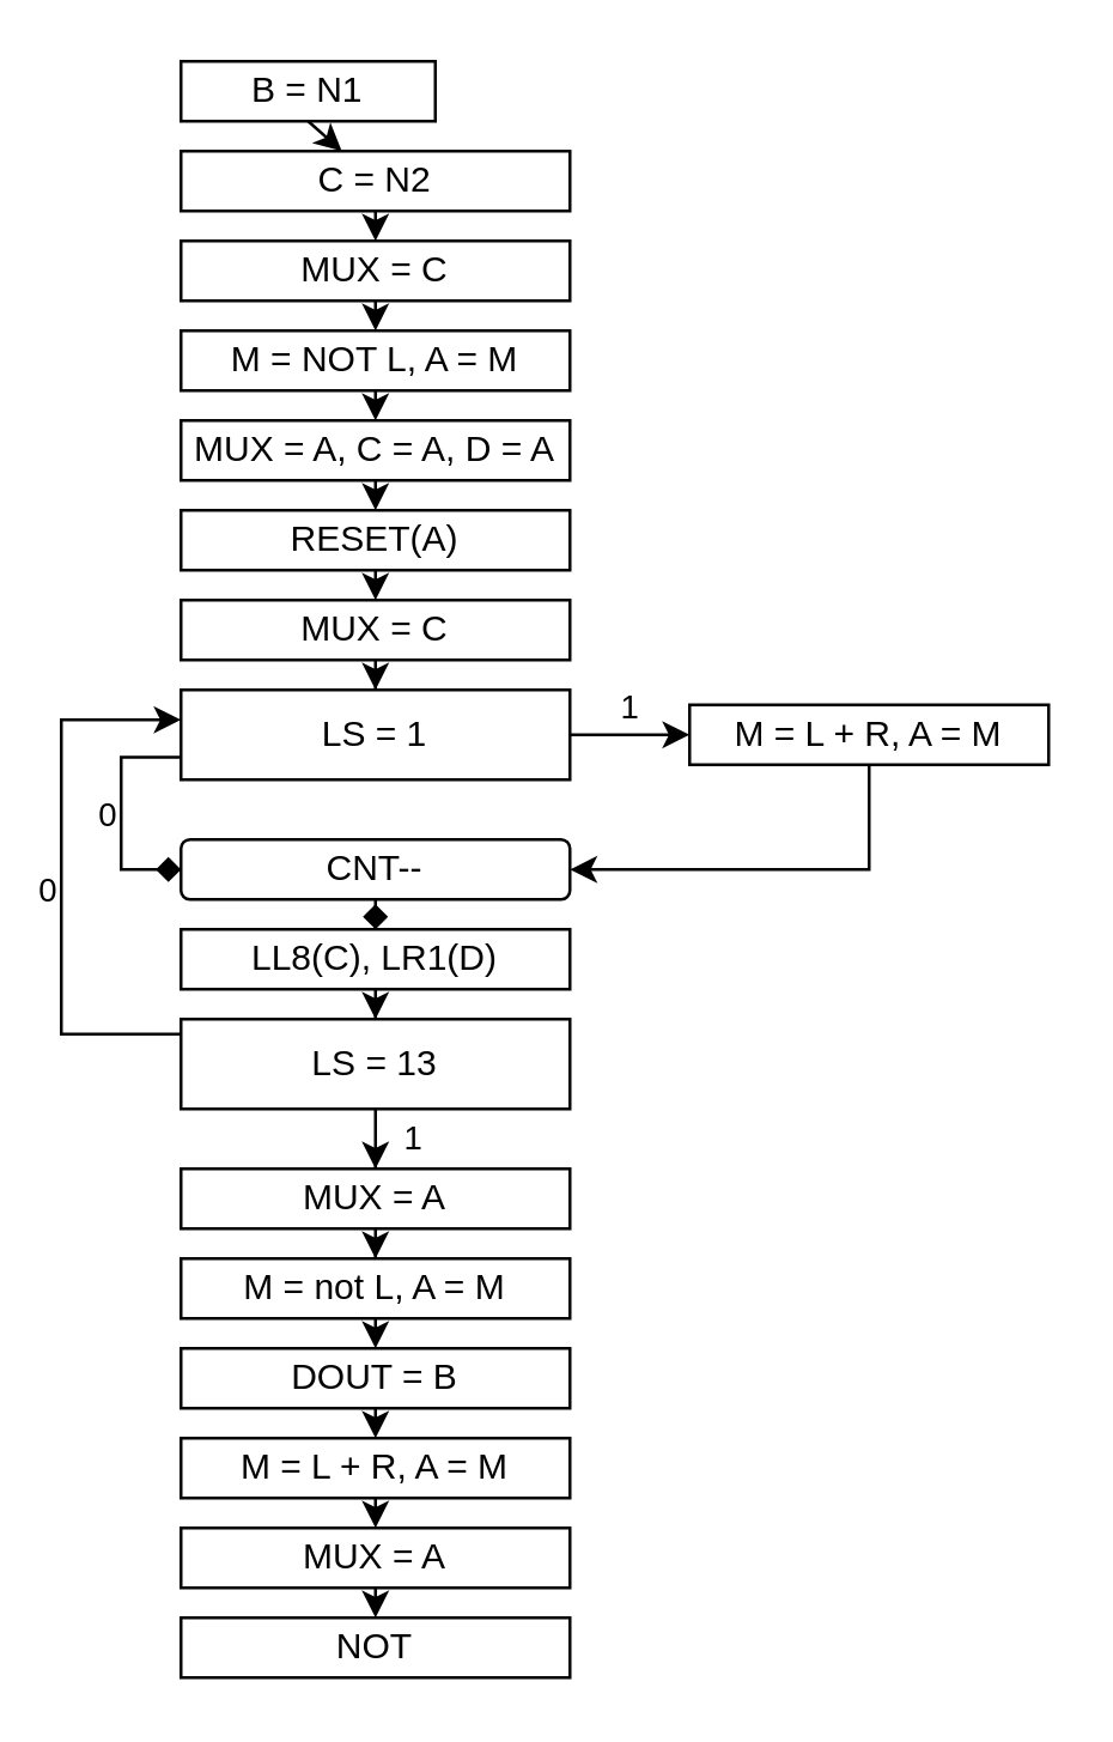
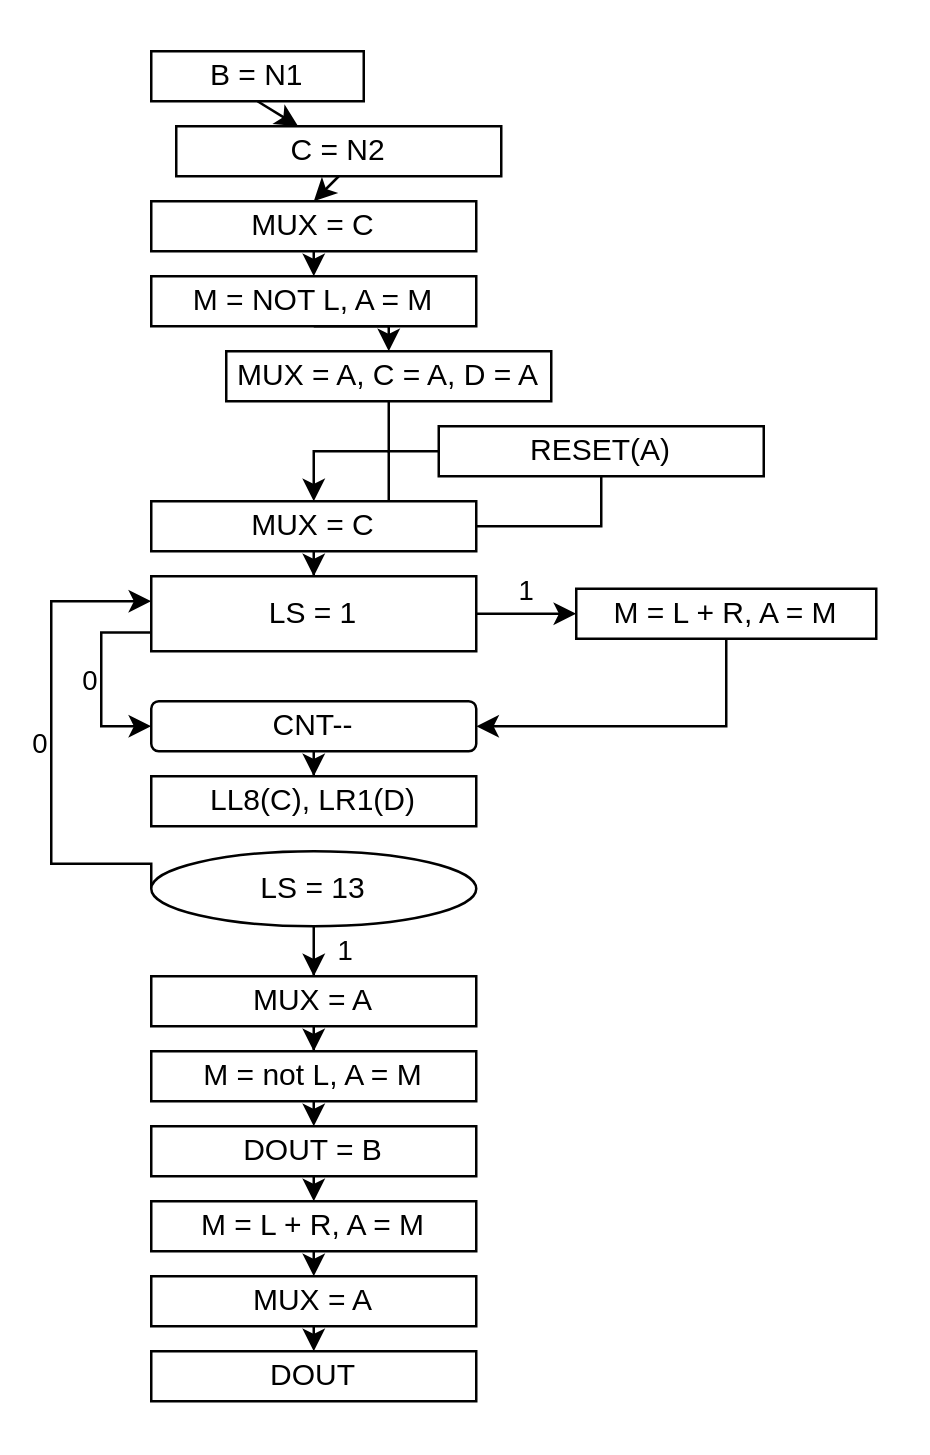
  <mxCell id="0" />
  <mxCell id="1" parent="0" />
  <mxCell id="2" value="B = N1" style="rounded=0;whiteSpace=wrap;html=1;" vertex="1" parent="1"><mxGeometry x="60" y="20" width="85" height="20" as="geometry" /></mxCell>
- <mxCell id="3" value="C = N2" style="rounded=0;whiteSpace=wrap;html=1;" vertex="1" parent="1"><mxGeometry x="60" y="50" width="130" height="20" as="geometry" /></mxCell>
+ <mxCell id="3" value="C = N2" style="rounded=0;whiteSpace=wrap;html=1;" vertex="1" parent="1"><mxGeometry x="70" y="50" width="130" height="20" as="geometry" /></mxCell>
  <mxCell id="4" value="" style="endArrow=classic;html=1;exitX=0.5;exitY=1;exitDx=0;exitDy=0;" edge="1" parent="1" source="2" target="3"><mxGeometry width="50" height="50" relative="1" as="geometry"><mxPoint x="140" y="30" as="sourcePoint" /><mxPoint x="90" y="80" as="targetPoint" /></mxGeometry></mxCell>
  <mxCell id="5" style="edgeStyle=orthogonalEdgeStyle;rounded=0;orthogonalLoop=1;jettySize=auto;html=1;exitX=0.5;exitY=1;exitDx=0;exitDy=0;entryX=0.5;entryY=0;entryDx=0;entryDy=0;" edge="1" parent="1" source="6" target="8"><mxGeometry relative="1" as="geometry" /></mxCell>
  <mxCell id="6" value="MUX = C" style="rounded=0;whiteSpace=wrap;html=1;" vertex="1" parent="1"><mxGeometry x="60" y="80" width="130" height="20" as="geometry" /></mxCell>
  <mxCell id="7" style="edgeStyle=orthogonalEdgeStyle;rounded=0;orthogonalLoop=1;jettySize=auto;html=1;exitX=0.5;exitY=1;exitDx=0;exitDy=0;entryX=0.5;entryY=0;entryDx=0;entryDy=0;" edge="1" parent="1" source="8" target="10"><mxGeometry relative="1" as="geometry" /></mxCell>
  <mxCell id="8" value="M = NOT L, A = M" style="rounded=0;whiteSpace=wrap;html=1;" vertex="1" parent="1"><mxGeometry x="60" y="110" width="130" height="20" as="geometry" /></mxCell>
  <mxCell id="9" style="edgeStyle=orthogonalEdgeStyle;rounded=0;orthogonalLoop=1;jettySize=auto;html=1;exitX=0.5;exitY=1;exitDx=0;exitDy=0;entryX=0.5;entryY=0;entryDx=0;entryDy=0;" edge="1" parent="1" source="10" target="12"><mxGeometry relative="1" as="geometry" /></mxCell>
- <mxCell id="10" value="MUX = A, C = A, D = A" style="rounded=0;whiteSpace=wrap;html=1;" vertex="1" parent="1"><mxGeometry x="60" y="140" width="130" height="20" as="geometry" /></mxCell>
+ <mxCell id="10" value="MUX = A, C = A, D = A" style="rounded=0;whiteSpace=wrap;html=1;" vertex="1" parent="1"><mxGeometry x="90" y="140" width="130" height="20" as="geometry" /></mxCell>
  <mxCell id="11" style="edgeStyle=orthogonalEdgeStyle;rounded=0;orthogonalLoop=1;jettySize=auto;html=1;exitX=0.5;exitY=1;exitDx=0;exitDy=0;entryX=0.5;entryY=0;entryDx=0;entryDy=0;" edge="1" parent="1" source="12" target="14"><mxGeometry relative="1" as="geometry" /></mxCell>
- <mxCell id="12" value="RESET(A)" style="rounded=0;whiteSpace=wrap;html=1;" vertex="1" parent="1"><mxGeometry x="60" y="170" width="130" height="20" as="geometry" /></mxCell>
+ <mxCell id="12" value="RESET(A)" style="rounded=0;whiteSpace=wrap;html=1;" vertex="1" parent="1"><mxGeometry x="175" y="170" width="130" height="20" as="geometry" /></mxCell>
  <mxCell id="13" value="" style="edgeStyle=orthogonalEdgeStyle;rounded=0;orthogonalLoop=1;jettySize=auto;html=1;" edge="1" parent="1" source="14" target="17"><mxGeometry relative="1" as="geometry" /></mxCell>
  <mxCell id="14" value="MUX = C" style="rounded=0;whiteSpace=wrap;html=1;" vertex="1" parent="1"><mxGeometry x="60" y="200" width="130" height="20" as="geometry" /></mxCell>
  <mxCell id="15" value="1" style="edgeStyle=orthogonalEdgeStyle;rounded=0;orthogonalLoop=1;jettySize=auto;html=1;labelPosition=center;verticalLabelPosition=top;align=center;verticalAlign=bottom;" edge="1" parent="1" source="17" target="30"><mxGeometry relative="1" as="geometry" /></mxCell>
- <mxCell id="16" value="0" style="edgeStyle=orthogonalEdgeStyle;rounded=0;orthogonalLoop=1;jettySize=auto;html=1;exitX=0;exitY=0.75;exitDx=0;exitDy=0;entryX=0;entryY=0.5;entryDx=0;entryDy=0;labelPosition=left;verticalLabelPosition=middle;align=right;verticalAlign=middle;endArrow=diamond;" edge="1" parent="1" source="17" target="19"><mxGeometry relative="1" as="geometry"><mxPoint x="40" y="310" as="targetPoint" /><Array as="points"><mxPoint x="40" y="252" /><mxPoint x="40" y="290" /></Array></mxGeometry></mxCell>
+ <mxCell id="16" value="0" style="edgeStyle=orthogonalEdgeStyle;rounded=0;orthogonalLoop=1;jettySize=auto;html=1;exitX=0;exitY=0.75;exitDx=0;exitDy=0;entryX=0;entryY=0.5;entryDx=0;entryDy=0;labelPosition=left;verticalLabelPosition=middle;align=right;verticalAlign=middle;" edge="1" parent="1" source="17" target="19"><mxGeometry relative="1" as="geometry"><mxPoint x="40" y="310" as="targetPoint" /><Array as="points"><mxPoint x="40" y="252" /><mxPoint x="40" y="290" /></Array></mxGeometry></mxCell>
  <mxCell id="17" value="LS = 1" style="rounded=0;whiteSpace=wrap;html=1;" vertex="1" parent="1"><mxGeometry x="60" y="230" width="130" height="30" as="geometry" /></mxCell>
- <mxCell id="18" value="" style="edgeStyle=orthogonalEdgeStyle;rounded=0;orthogonalLoop=1;jettySize=auto;html=1;endArrow=diamond;" edge="1" parent="1" source="19" target="21"><mxGeometry relative="1" as="geometry" /></mxCell>
+ <mxCell id="18" value="" style="edgeStyle=orthogonalEdgeStyle;rounded=0;orthogonalLoop=1;jettySize=auto;html=1;" edge="1" parent="1" source="19" target="21"><mxGeometry relative="1" as="geometry" /></mxCell>
  <mxCell id="19" value="CNT--" style="whiteSpace=wrap;html=1;rounded=1;" vertex="1" parent="1"><mxGeometry x="60" y="280" width="130" height="20" as="geometry" /></mxCell>
- <mxCell id="20" value="" style="edgeStyle=orthogonalEdgeStyle;rounded=0;orthogonalLoop=1;jettySize=auto;html=1;" edge="1" parent="1" source="21" target="24"><mxGeometry relative="1" as="geometry" /></mxCell>
  <mxCell id="21" value="LL8(C), LR1(D)" style="rounded=0;whiteSpace=wrap;html=1;" vertex="1" parent="1"><mxGeometry x="60" y="310" width="130" height="20" as="geometry" /></mxCell>
  <mxCell id="22" value="1" style="edgeStyle=orthogonalEdgeStyle;rounded=0;orthogonalLoop=1;jettySize=auto;html=1;labelPosition=right;verticalLabelPosition=middle;align=left;verticalAlign=middle;spacingRight=0;labelBackgroundColor=none;fontSize=11;spacing=10;" edge="1" parent="1" source="24" target="26"><mxGeometry relative="1" as="geometry" /></mxCell>
  <mxCell id="23" value="0" style="edgeStyle=orthogonalEdgeStyle;rounded=0;orthogonalLoop=1;jettySize=auto;html=1;exitX=0;exitY=0.5;exitDx=0;exitDy=0;labelPosition=left;verticalLabelPosition=middle;align=right;verticalAlign=middle;" edge="1" parent="1" source="24"><mxGeometry relative="1" as="geometry"><mxPoint x="60" y="240" as="targetPoint" /><Array as="points"><mxPoint x="20" y="345" /><mxPoint x="20" y="240" /></Array></mxGeometry></mxCell>
- <mxCell id="24" value="LS = 13" style="rounded=0;whiteSpace=wrap;html=1;" vertex="1" parent="1"><mxGeometry x="60" y="340" width="130" height="30" as="geometry" /></mxCell>
+ <mxCell id="24" value="LS = 13" style="ellipse;whiteSpace=wrap;html=1;" vertex="1" parent="1"><mxGeometry x="60" y="340" width="130" height="30" as="geometry" /></mxCell>
  <mxCell id="25" value="" style="edgeStyle=orthogonalEdgeStyle;rounded=0;orthogonalLoop=1;jettySize=auto;html=1;" edge="1" parent="1" source="26" target="28"><mxGeometry relative="1" as="geometry" /></mxCell>
  <mxCell id="26" value="MUX = A" style="rounded=0;whiteSpace=wrap;html=1;" vertex="1" parent="1"><mxGeometry x="60" y="390" width="130" height="20" as="geometry" /></mxCell>
  <mxCell id="27" style="edgeStyle=orthogonalEdgeStyle;rounded=0;orthogonalLoop=1;jettySize=auto;html=1;exitX=0.5;exitY=1;exitDx=0;exitDy=0;entryX=0.5;entryY=0;entryDx=0;entryDy=0;" edge="1" parent="1" source="28" target="32"><mxGeometry relative="1" as="geometry" /></mxCell>
  <mxCell id="28" value="M = not L, A = M" style="rounded=0;whiteSpace=wrap;html=1;" vertex="1" parent="1"><mxGeometry x="60" y="420" width="130" height="20" as="geometry" /></mxCell>
  <mxCell id="29" style="edgeStyle=orthogonalEdgeStyle;rounded=0;orthogonalLoop=1;jettySize=auto;html=1;exitX=0.5;exitY=1;exitDx=0;exitDy=0;entryX=1;entryY=0.5;entryDx=0;entryDy=0;" edge="1" parent="1" source="30" target="19"><mxGeometry relative="1" as="geometry" /></mxCell>
  <mxCell id="30" value="M = L + R, A = M" style="rounded=0;whiteSpace=wrap;html=1;" vertex="1" parent="1"><mxGeometry x="230" y="235" width="120" height="20" as="geometry" /></mxCell>
  <mxCell id="31" style="edgeStyle=orthogonalEdgeStyle;rounded=0;orthogonalLoop=1;jettySize=auto;html=1;exitX=0.5;exitY=1;exitDx=0;exitDy=0;entryX=0.5;entryY=0;entryDx=0;entryDy=0;" edge="1" parent="1" source="32" target="34"><mxGeometry relative="1" as="geometry" /></mxCell>
  <mxCell id="32" value="DOUT = B" style="rounded=0;whiteSpace=wrap;html=1;" vertex="1" parent="1"><mxGeometry x="60" y="450" width="130" height="20" as="geometry" /></mxCell>
  <mxCell id="33" style="edgeStyle=orthogonalEdgeStyle;rounded=0;orthogonalLoop=1;jettySize=auto;html=1;exitX=0.5;exitY=1;exitDx=0;exitDy=0;entryX=0.5;entryY=0;entryDx=0;entryDy=0;" edge="1" parent="1" source="34" target="36"><mxGeometry relative="1" as="geometry" /></mxCell>
  <mxCell id="34" value="M = L + R, A = M" style="rounded=0;whiteSpace=wrap;html=1;" vertex="1" parent="1"><mxGeometry x="60" y="480" width="130" height="20" as="geometry" /></mxCell>
  <mxCell id="35" style="edgeStyle=orthogonalEdgeStyle;rounded=0;orthogonalLoop=1;jettySize=auto;html=1;exitX=0.5;exitY=1;exitDx=0;exitDy=0;entryX=0.5;entryY=0;entryDx=0;entryDy=0;" edge="1" parent="1" source="36" target="37"><mxGeometry relative="1" as="geometry" /></mxCell>
  <mxCell id="36" value="MUX = A" style="rounded=0;whiteSpace=wrap;html=1;" vertex="1" parent="1"><mxGeometry x="60" y="510" width="130" height="20" as="geometry" /></mxCell>
- <mxCell id="37" value="NOT" style="rounded=0;whiteSpace=wrap;html=1;" vertex="1" parent="1"><mxGeometry x="60" y="540" width="130" height="20" as="geometry" /></mxCell>
+ <mxCell id="37" value="DOUT" style="rounded=0;whiteSpace=wrap;html=1;" vertex="1" parent="1"><mxGeometry x="60" y="540" width="130" height="20" as="geometry" /></mxCell>
  <mxCell id="38" value="" style="endArrow=classic;html=1;exitX=0.5;exitY=1;exitDx=0;exitDy=0;entryX=0.5;entryY=0;entryDx=0;entryDy=0;" edge="1" parent="1" source="3" target="6"><mxGeometry width="50" height="50" relative="1" as="geometry"><mxPoint x="135" y="50" as="sourcePoint" /><mxPoint x="135" y="60" as="targetPoint" /></mxGeometry></mxCell>
